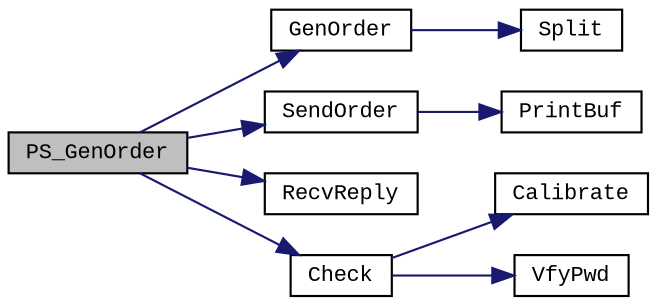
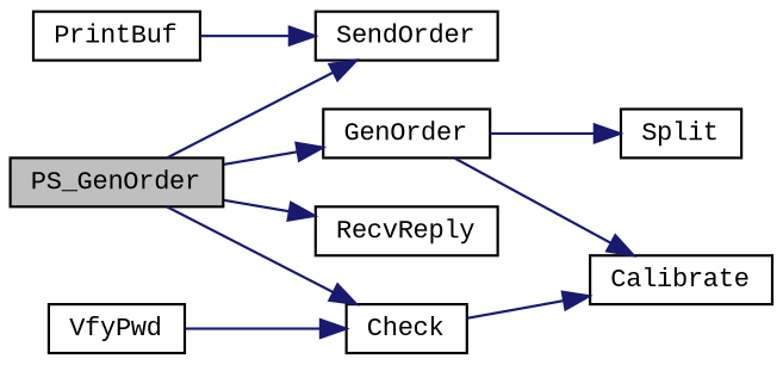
  digraph {
    fontname="Liberation Mono"
    rankdir=LR
    node [color=black fillcolor=white fontname="Liberation Mono" fontsize=10 shape=record style=filled]
    edge [color=midnightblue fontname="Liberation Mono" fontsize=10 labelfontname=Helvetica labelfontsize=10 style=solid]
    n1 [fillcolor=grey75 fontcolor=black height=0.2 label=PS_GenOrder width=0.4]
    n2 [height=0.2 label=GenOrder width=0.4]
    n3 [height=0.2 label=SendOrder width=0.4]
    n4 [height=0.2 label=RecvReply width=0.4]
    n5 [height=0.2 label=Check width=0.4]
    n6 [height=0.2 label=Split width=0.4]
    n7 [height=0.2 label=Calibrate width=0.4]
    n8 [height=0.2 label=PrintBuf width=0.4]
    n9 [height=0.2 label=VfyPwd width=0.4]
    n1 -> n2
    n1 -> n3
    n1 -> n4
    n1 -> n5
    n2 -> n6
-   n3 -> n8
+   n2 -> n7
+   n8 -> n3
    n5 -> n7
-   n5 -> n9
+   n9 -> n5
  }
